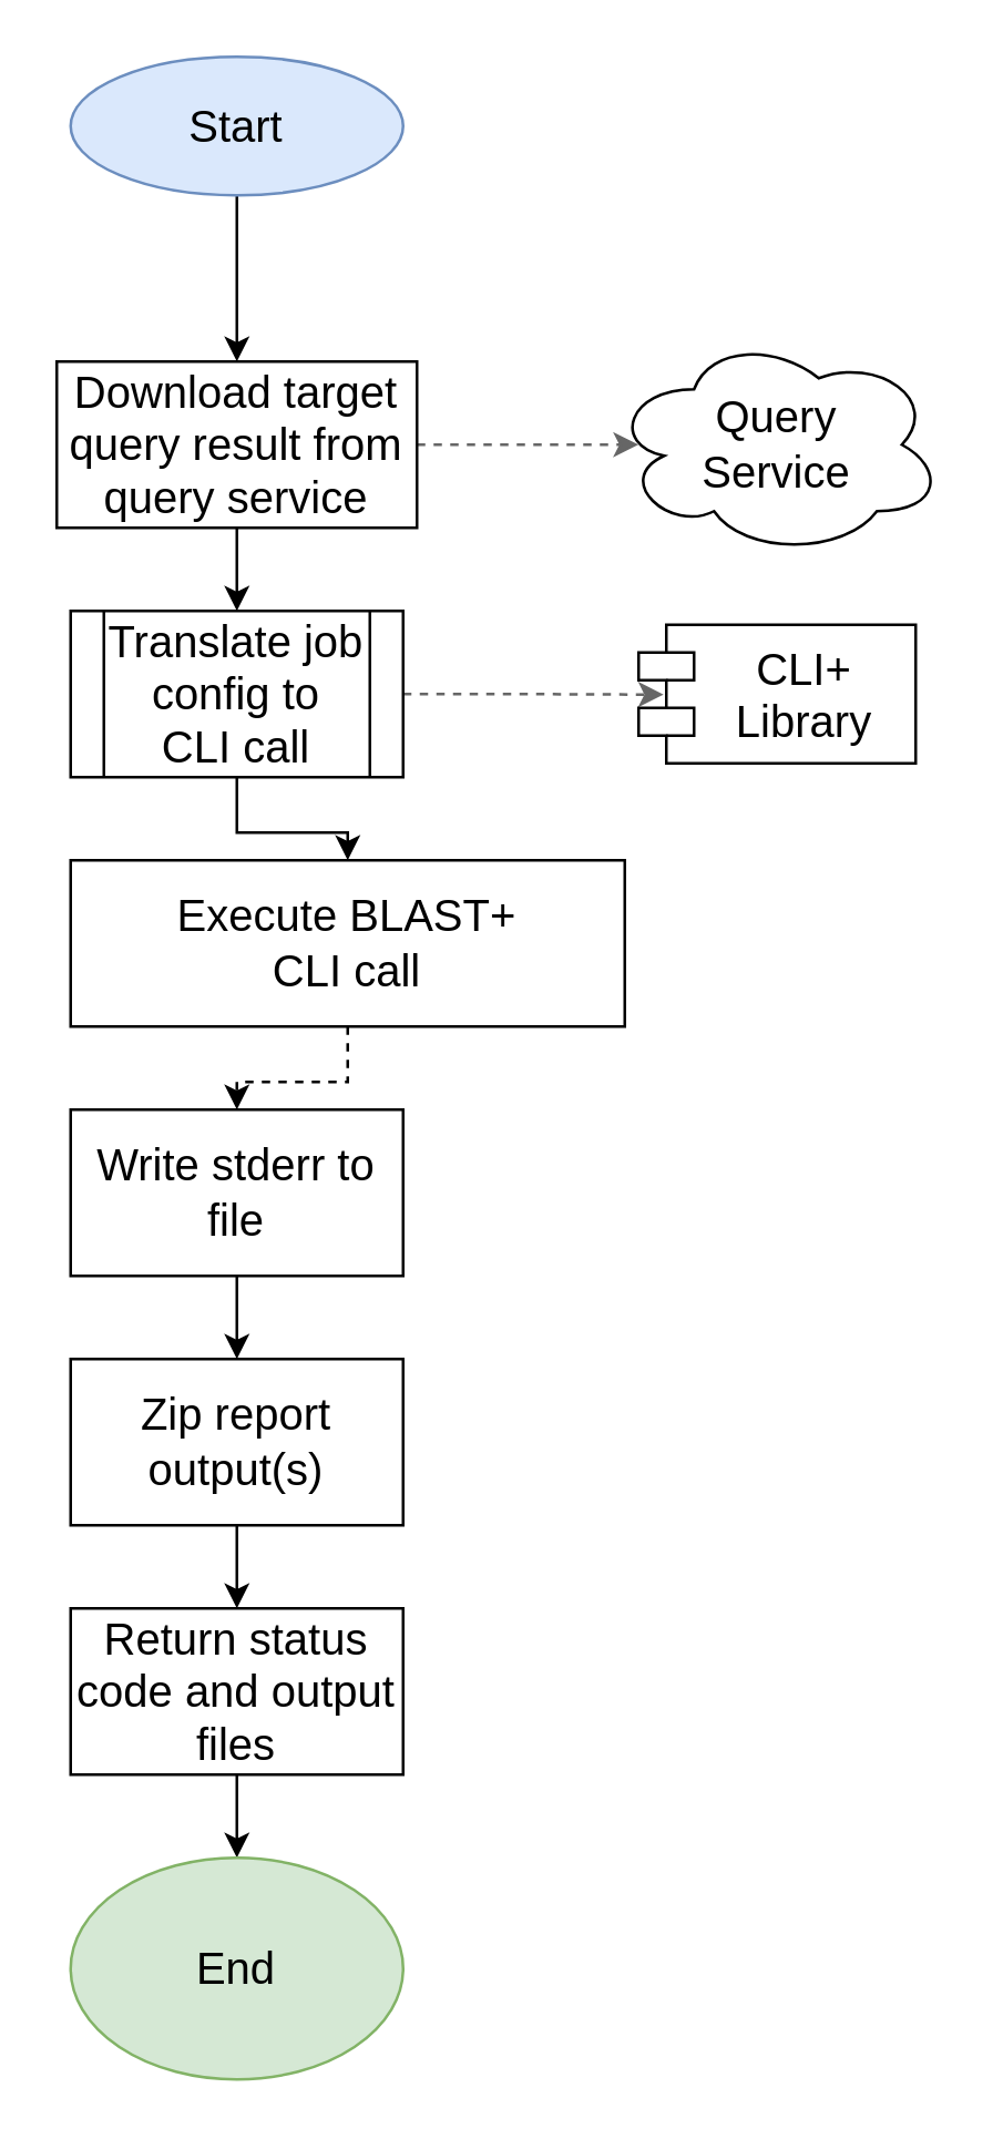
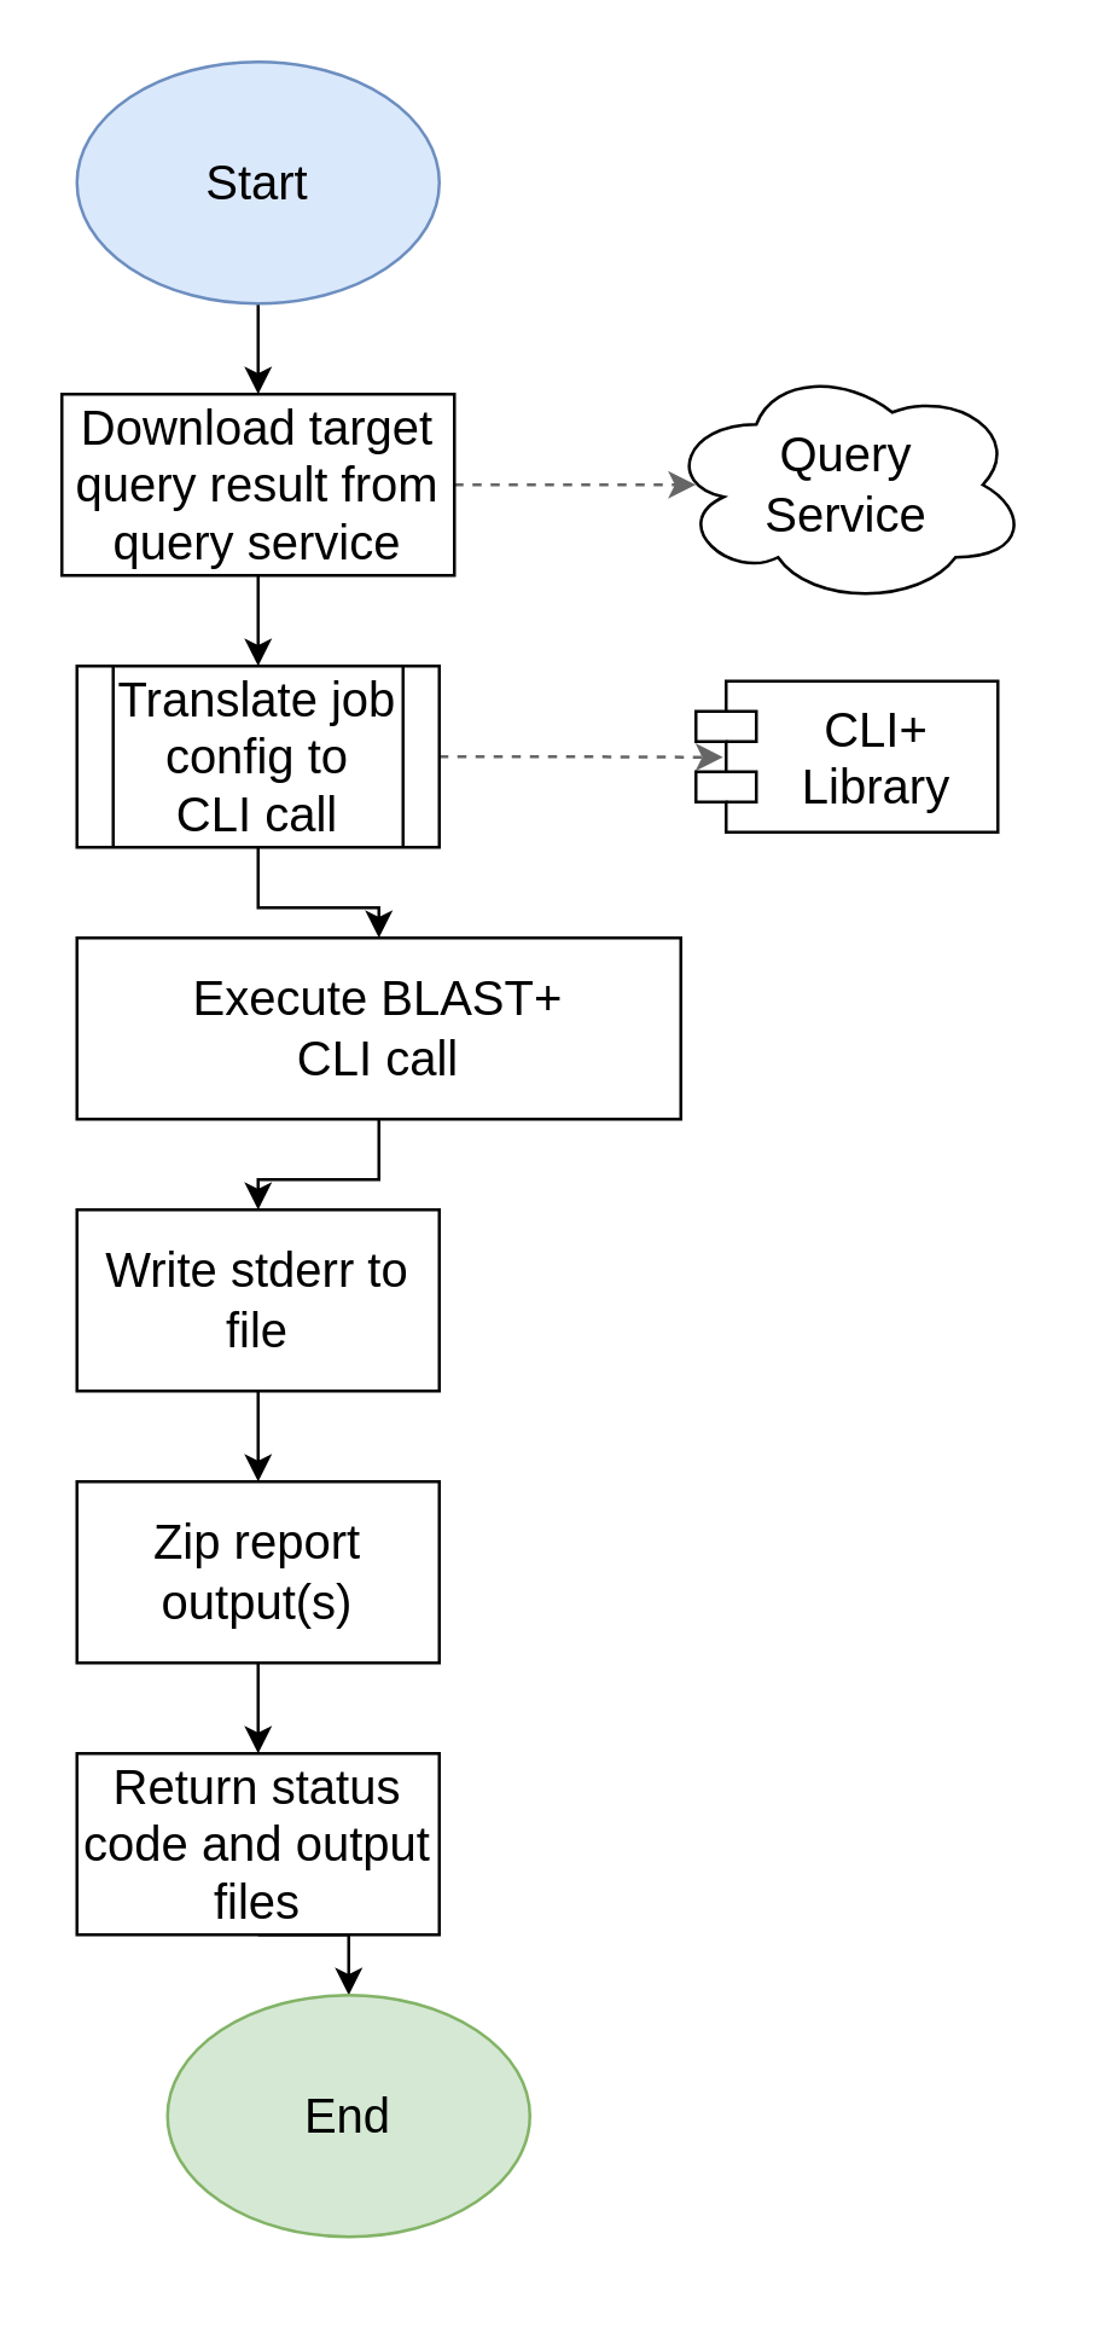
  <mxCell id="0" />
  <mxCell id="1" parent="0" />
  <mxCell id="2" style="edgeStyle=orthogonalEdgeStyle;rounded=0;orthogonalLoop=1;jettySize=auto;html=1;exitX=0.5;exitY=1;exitDx=0;exitDy=0;entryX=0.5;entryY=0;entryDx=0;entryDy=0;fontSize=16;" edge="1" parent="1" source="3" target="6"><mxGeometry relative="1" as="geometry" /></mxCell>
- <mxCell id="3" value="Start" style="ellipse;whiteSpace=wrap;html=1;fontSize=16;fillColor=#dae8fc;strokeColor=#6c8ebf;" vertex="1" parent="1"><mxGeometry x="25" y="20" width="120" height="50" as="geometry" /></mxCell>
+ <mxCell id="3" value="Start" style="ellipse;whiteSpace=wrap;html=1;fontSize=16;fillColor=#dae8fc;strokeColor=#6c8ebf;" vertex="1" parent="1"><mxGeometry x="25" width="120" height="80" as="geometry" y="20" /></mxCell>
  <mxCell id="4" style="edgeStyle=orthogonalEdgeStyle;rounded=0;orthogonalLoop=1;jettySize=auto;html=1;entryX=0.083;entryY=0.5;entryDx=0;entryDy=0;entryPerimeter=0;fontSize=16;strokeColor=#666666;dashed=1;" edge="1" parent="1" source="6" target="7"><mxGeometry relative="1" as="geometry" /></mxCell>
  <mxCell id="5" style="edgeStyle=orthogonalEdgeStyle;rounded=0;orthogonalLoop=1;jettySize=auto;html=1;exitX=0.5;exitY=1;exitDx=0;exitDy=0;entryX=0.5;entryY=0;entryDx=0;entryDy=0;fontSize=16;" edge="1" parent="1" source="6" target="10"><mxGeometry relative="1" as="geometry" /></mxCell>
  <mxCell id="6" value="Download target query result from query service" style="rounded=0;whiteSpace=wrap;html=1;fontSize=16;" vertex="1" parent="1"><mxGeometry y="130" width="130" height="60" as="geometry" x="20" /></mxCell>
  <mxCell id="7" value="Query&lt;br&gt;Service" style="ellipse;shape=cloud;whiteSpace=wrap;html=1;fontSize=16;" vertex="1" parent="1"><mxGeometry x="220" y="120" width="120" height="80" as="geometry" /></mxCell>
  <mxCell id="8" style="edgeStyle=orthogonalEdgeStyle;rounded=0;orthogonalLoop=1;jettySize=auto;html=1;exitX=1;exitY=0.5;exitDx=0;exitDy=0;entryX=0.09;entryY=0.504;entryDx=0;entryDy=0;entryPerimeter=0;fontSize=16;strokeColor=#666666;dashed=1;" edge="1" parent="1" source="10" target="19"><mxGeometry relative="1" as="geometry" /></mxCell>
  <mxCell id="9" style="edgeStyle=orthogonalEdgeStyle;rounded=0;orthogonalLoop=1;jettySize=auto;html=1;exitX=0.5;exitY=1;exitDx=0;exitDy=0;entryX=0.5;entryY=0;entryDx=0;entryDy=0;fontSize=16;" edge="1" parent="1" source="10" target="12"><mxGeometry relative="1" as="geometry" /></mxCell>
  <mxCell id="10" value="Translate job config to&lt;br&gt;CLI call" style="shape=process;whiteSpace=wrap;html=1;backgroundOutline=1;fontSize=16;" vertex="1" parent="1"><mxGeometry x="25" y="220" width="120" height="60" as="geometry" /></mxCell>
- <mxCell id="11" style="edgeStyle=orthogonalEdgeStyle;rounded=0;orthogonalLoop=1;jettySize=auto;html=1;exitX=0.5;exitY=1;exitDx=0;exitDy=0;entryX=0.5;entryY=0;entryDx=0;entryDy=0;fontSize=16;dashed=1;" edge="1" parent="1" source="12" target="14"><mxGeometry relative="1" as="geometry" /></mxCell>
+ <mxCell id="11" style="edgeStyle=orthogonalEdgeStyle;rounded=0;orthogonalLoop=1;jettySize=auto;html=1;exitX=0.5;exitY=1;exitDx=0;exitDy=0;entryX=0.5;entryY=0;entryDx=0;entryDy=0;fontSize=16;" edge="1" parent="1" source="12" target="14"><mxGeometry relative="1" as="geometry" /></mxCell>
  <mxCell id="12" value="Execute BLAST+&lt;br&gt;CLI call" style="rounded=0;whiteSpace=wrap;html=1;fontSize=16;" vertex="1" parent="1"><mxGeometry x="25" y="310" width="200" height="60" as="geometry" /></mxCell>
  <mxCell id="13" style="edgeStyle=orthogonalEdgeStyle;rounded=0;orthogonalLoop=1;jettySize=auto;html=1;exitX=0.5;exitY=1;exitDx=0;exitDy=0;fontSize=16;" edge="1" parent="1" source="14" target="16"><mxGeometry relative="1" as="geometry" /></mxCell>
  <mxCell id="14" value="Write stderr to file" style="rounded=0;whiteSpace=wrap;html=1;fontSize=16;" vertex="1" parent="1"><mxGeometry x="25" y="400" width="120" height="60" as="geometry" /></mxCell>
  <mxCell id="15" style="edgeStyle=orthogonalEdgeStyle;rounded=0;orthogonalLoop=1;jettySize=auto;html=1;exitX=0.5;exitY=1;exitDx=0;exitDy=0;entryX=0.5;entryY=0;entryDx=0;entryDy=0;fontSize=16;" edge="1" parent="1" source="16" target="18"><mxGeometry relative="1" as="geometry" /></mxCell>
  <mxCell id="16" value="Zip report output(s)" style="rounded=0;whiteSpace=wrap;html=1;fontSize=16;" vertex="1" parent="1"><mxGeometry x="25" y="490" width="120" height="60" as="geometry" /></mxCell>
  <mxCell id="17" style="edgeStyle=orthogonalEdgeStyle;rounded=0;orthogonalLoop=1;jettySize=auto;html=1;exitX=0.5;exitY=1;exitDx=0;exitDy=0;entryX=0.5;entryY=0;entryDx=0;entryDy=0;fontSize=16;" edge="1" parent="1" source="18" target="20"><mxGeometry relative="1" as="geometry" /></mxCell>
  <mxCell id="18" value="Return status code and output files" style="rounded=0;whiteSpace=wrap;html=1;fontSize=16;" vertex="1" parent="1"><mxGeometry x="25" y="580" width="120" height="60" as="geometry" /></mxCell>
  <mxCell id="19" value="CLI+&#10;Library" style="shape=module;align=left;spacingLeft=20;align=center;verticalAlign=top;fontSize=16;" vertex="1" parent="1"><mxGeometry x="230" y="225" width="100" height="50" as="geometry" /></mxCell>
- <mxCell id="20" value="End" style="ellipse;whiteSpace=wrap;html=1;fontSize=16;fillColor=#d5e8d4;strokeColor=#82b366;" vertex="1" parent="1"><mxGeometry x="25" y="670" width="120" height="80" as="geometry" /></mxCell>
+ <mxCell id="20" value="End" style="ellipse;whiteSpace=wrap;html=1;fontSize=16;fillColor=#d5e8d4;strokeColor=#82b366;" vertex="1" parent="1"><mxGeometry x="55" y="660" width="120" height="80" as="geometry" /></mxCell>
